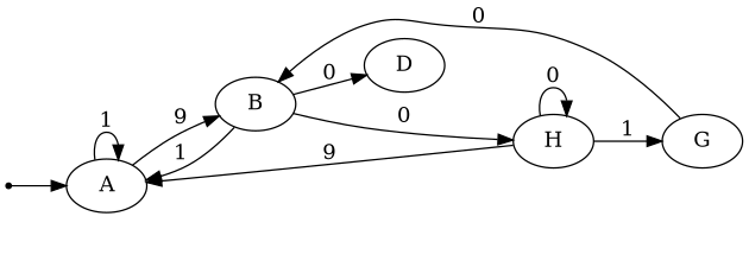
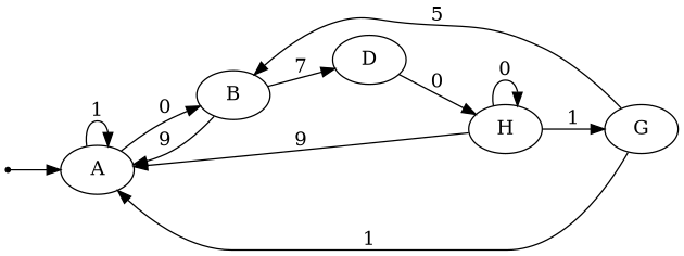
  digraph {
    rankdir=LR
    INIT [shape=point]
    n2 [label=A]
    n3 [label=B]
    n4 [label=D]
    n5 [label=H]
    n6 [label=G]
    INIT -> n2
    n2 -> n2 [label=1]
-   n2 -> n3 [label=9]
-   n3 -> n2 [label=1]
-   n3 -> n4 [label=0]
-   n3 -> n5 [label=0]
+   n2 -> n3 [label=0]
+   n3 -> n2 [label=9]
+   n3 -> n4 [label=7]
+   n4 -> n5 [label=0]
    n5 -> n2 [label=9]
    n5 -> n5 [label=0]
    n5 -> n6 [label=1]
-   n6 -> n3 [label=0]
+   n6 -> n2 [label=1]
+   n6 -> n3 [label=5]
  }
